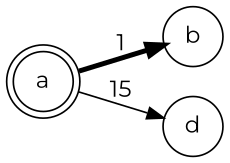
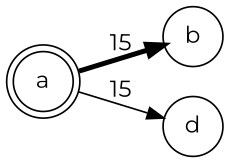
  digraph {
    fontname=Montserrat
    rankdir=LR
    node [fontname=Montserrat shape=circle]
    edge [fontname=Montserrat]
    a [shape=doublecircle]
    b
    d
-   a -> b [label=1 penwidth=3]
+   a -> b [label=15 penwidth=3]
    a -> d [label=15]
  }
